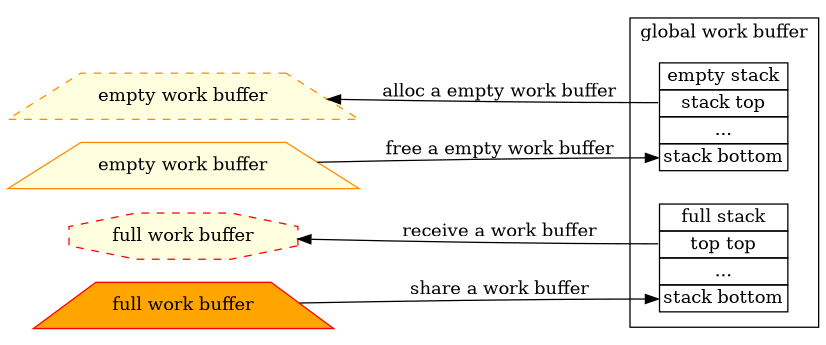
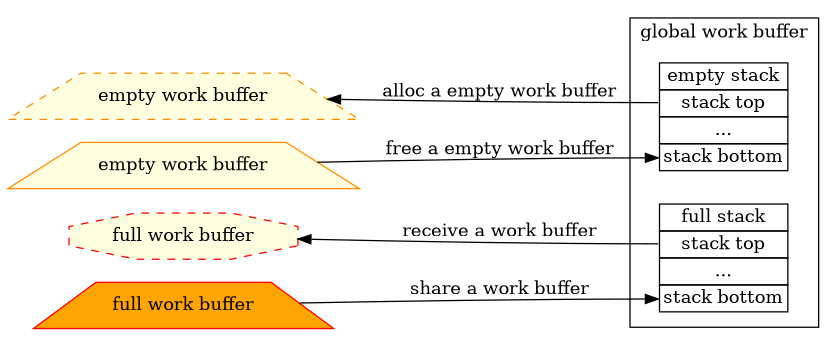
  digraph {
    rankdir=LR
    node [fillcolor=lightyellow shape=trapezium]
    n1 [fillcolor=orange label="full work buffer" style=filled color=red]
    n2 [label="full work buffer" shape=octagon style="dashed,filled" color=red]
    n3 [label="empty work buffer" style=filled color=darkorange]
    n4 [label="empty work buffer" style="dashed,filled" color=darkorange]
    n5 [label=< 		<table border="0" cellborder="1" cellspacing="0" align="left"> 		<tr> 		<td>empty stack</td> 		</tr> 		<tr> 		<td port="top">stack top</td> 		</tr> 		<tr> 		<td>...</td> 		</tr> 		<tr> 		<td port="bottom">stack bottom</td> 		</tr> 		</table> 		> shape=plaintext fillcolor=""]
-   n6 [label=< 		<table border="0" cellborder="1" cellspacing="0" align="left"> 		<tr> 		<td>full stack</td> 		</tr> 		<tr> 		<td port="top">top top</td> 		</tr> 		<tr> 		<td>...</td> 		</tr> 		<tr> 		<td port="bottom">stack bottom</td> 		</tr> 		</table> 		> shape=plaintext fillcolor=""]
+   n6 [label=< 		<table border="0" cellborder="1" cellspacing="0" align="left"> 		<tr> 		<td>full stack</td> 		</tr> 		<tr> 		<td port="top">stack top</td> 		</tr> 		<tr> 		<td>...</td> 		</tr> 		<tr> 		<td port="bottom">stack bottom</td> 		</tr> 		</table> 		> shape=plaintext fillcolor=""]
    subgraph sub_1 {
      rank=same
      n1
      n2
    }
    subgraph sub_2 {
      rank=same
      n3
      n4
    }
    subgraph cluster_3 {
      label="global work buffer"
      n5
      n6
    }
    n1 -> n6 [headport=bottom label="share a work buffer"]
    n3 -> n5 [headport=bottom label="free a empty work buffer"]
    n5 -> n4 [label="alloc a empty work buffer" tailport=top]
    n6 -> n2 [label="receive a work buffer" tailport=top]
  }
